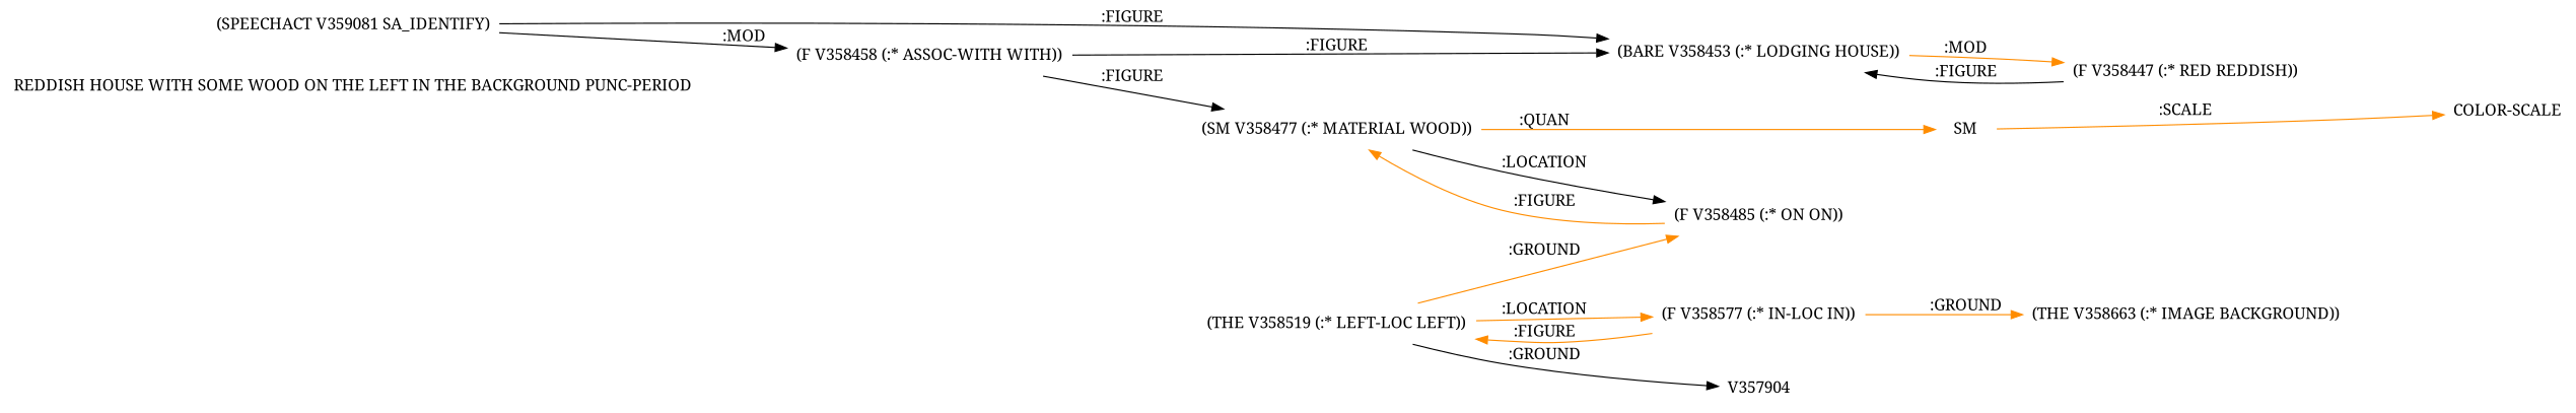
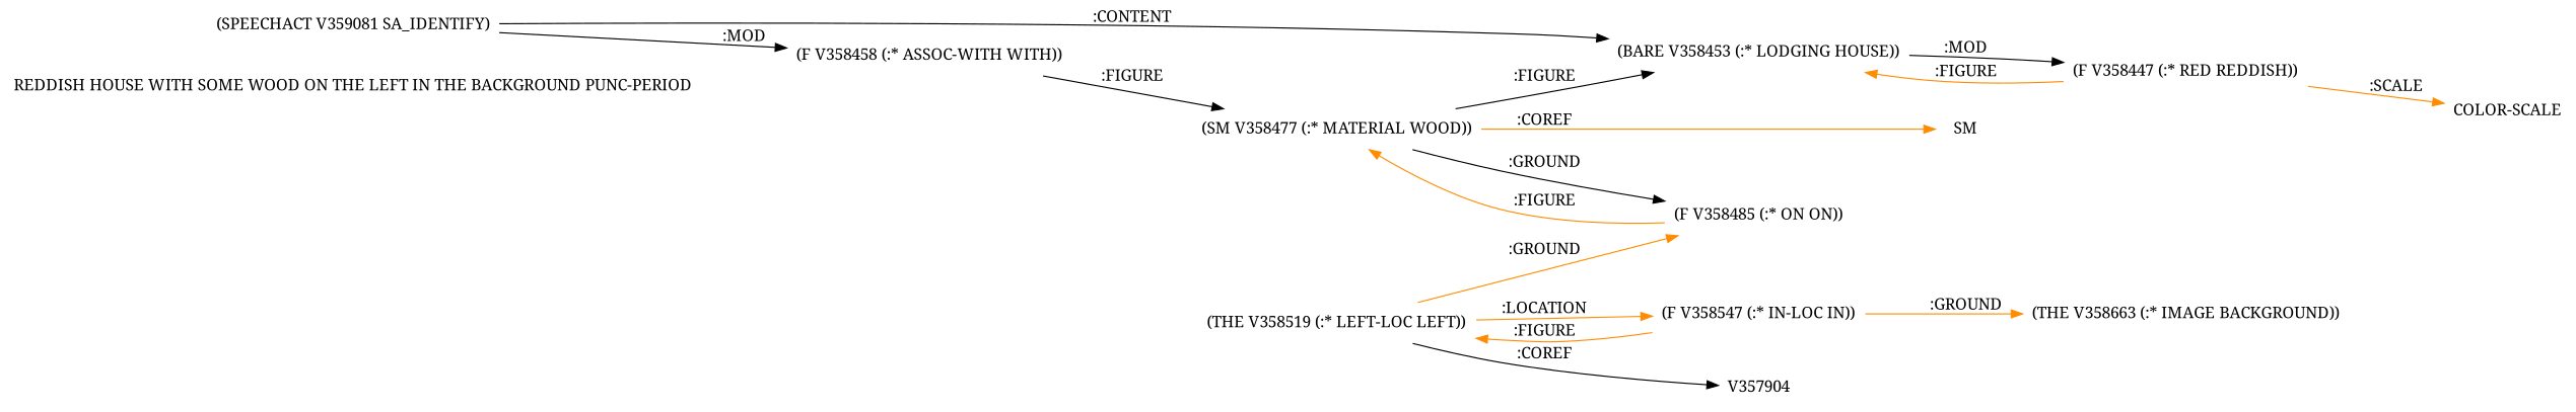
  digraph {
    fontname="Noto Serif"
    rankdir=LR
    node [fontname="Noto Serif" shape=none]
    edge [color=darkorange fontname="Noto Serif"]
    "REDDISH HOUSE WITH SOME WOOD ON THE LEFT IN THE BACKGROUND PUNC-PERIOD"
    n2 [label="(SPEECHACT V359081 SA_IDENTIFY)"]
    n3 [label="(BARE V358453 (:* LODGING HOUSE))"]
    n4 [label="(F V358458 (:* ASSOC-WITH WITH))"]
    n5 [label="(F V358447 (:* RED REDDISH))"]
    n6 [label="(SM V358477 (:* MATERIAL WOOD))"]
    n7 [label="COLOR-SCALE"]
    n8 [label=SM]
    n9 [label="(F V358485 (:* ON ON))"]
    n10 [label="(THE V358519 (:* LEFT-LOC LEFT))"]
-   n11 [label="(F V358577 (:* IN-LOC IN))"]
+   n11 [label="(F V358547 (:* IN-LOC IN))"]
    V357904
    n13 [label="(THE V358663 (:* IMAGE BACKGROUND))"]
-   n2 -> n3 [color=black label=":FIGURE"]
+   n2 -> n3 [color=black label=":CONTENT"]
    n2 -> n4 [color=black label=":MOD"]
-   n3 -> n5 [label=":MOD"]
-   n4 -> n3 [color=black label=":FIGURE"]
+   n3 -> n5 [color=black label=":MOD"]
+   n6 -> n3 [color=black label=":FIGURE"]
    n4 -> n6 [color=black label=":FIGURE"]
-   n5 -> n3 [color=black label=":FIGURE"]
-   n8 -> n7 [label=":SCALE"]
-   n6 -> n8 [label=":QUAN"]
-   n6 -> n9 [color=black label=":LOCATION"]
+   n5 -> n3 [label=":FIGURE"]
+   n5 -> n7 [label=":SCALE"]
+   n6 -> n8 [label=":COREF"]
+   n6 -> n9 [color=black label=":GROUND"]
    n9 -> n6 [label=":FIGURE"]
    n10 -> n9 [label=":GROUND"]
    n10 -> n11 [label=":LOCATION"]
-   n10 -> V357904 [color=black label=":GROUND"]
+   n10 -> V357904 [color=black label=":COREF"]
    n11 -> n10 [label=":FIGURE"]
    n11 -> n13 [label=":GROUND"]
  }
